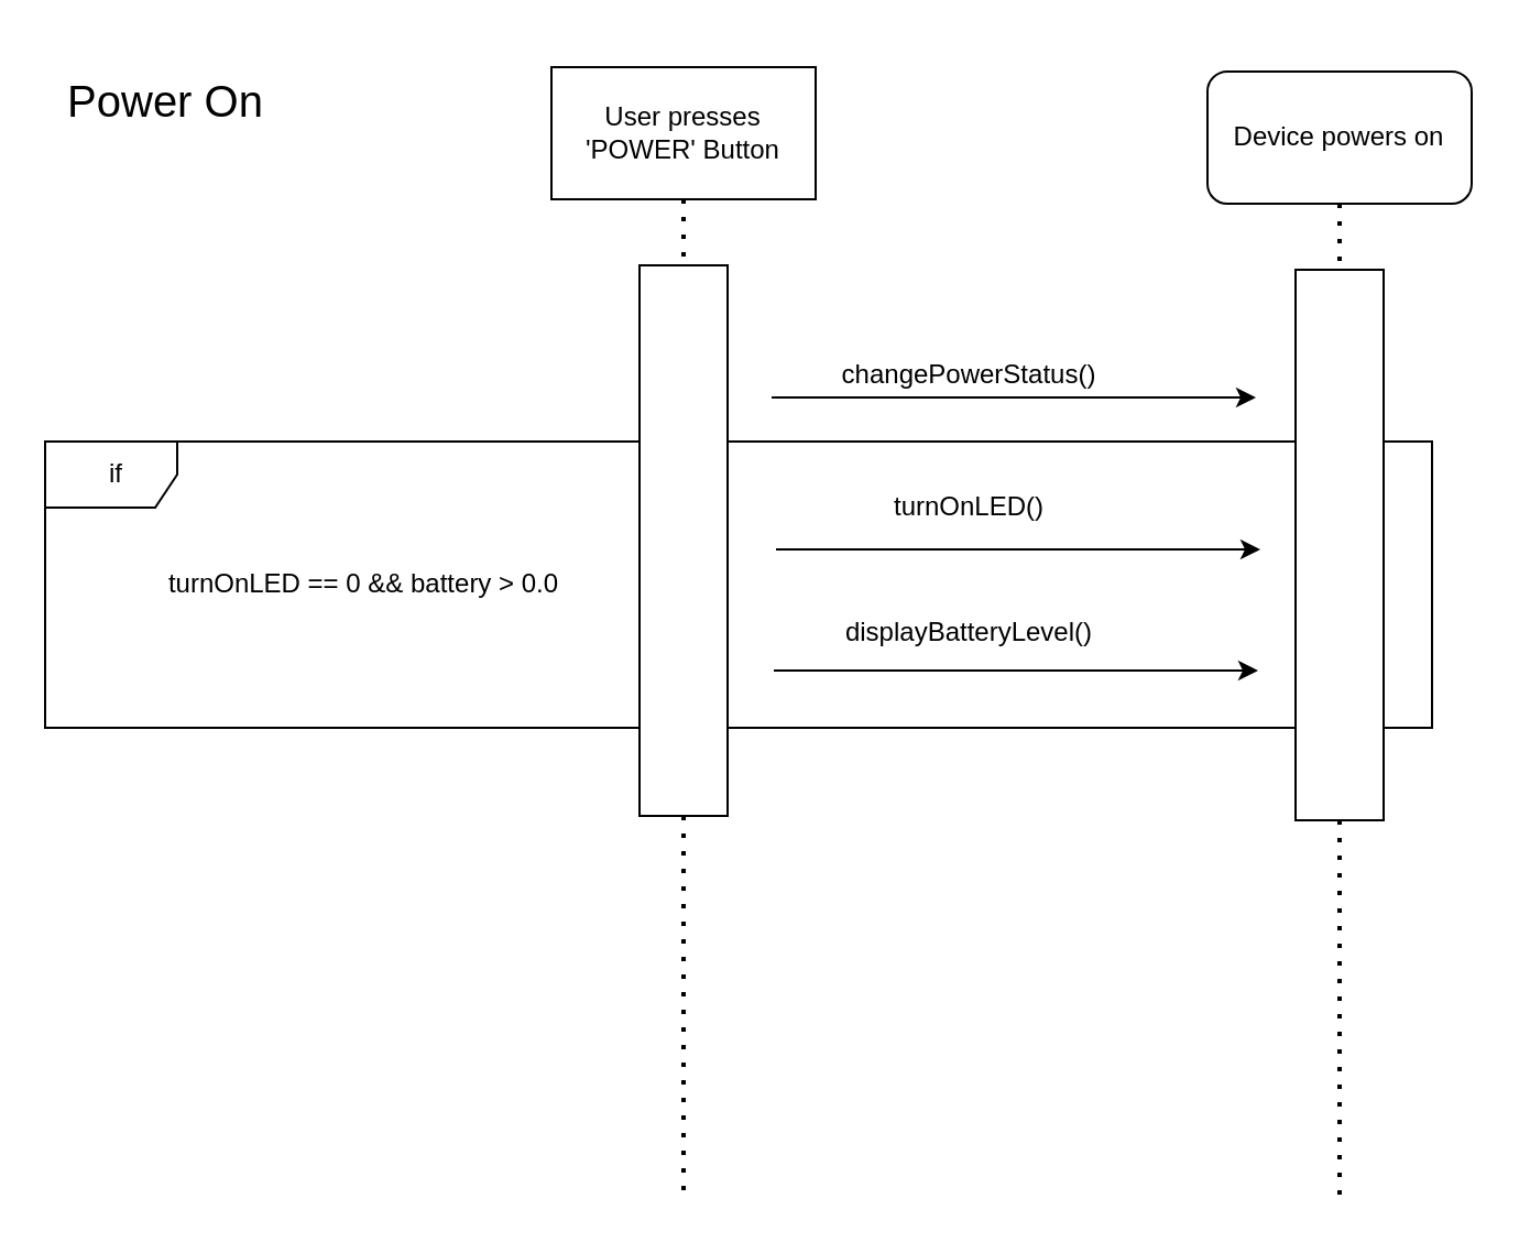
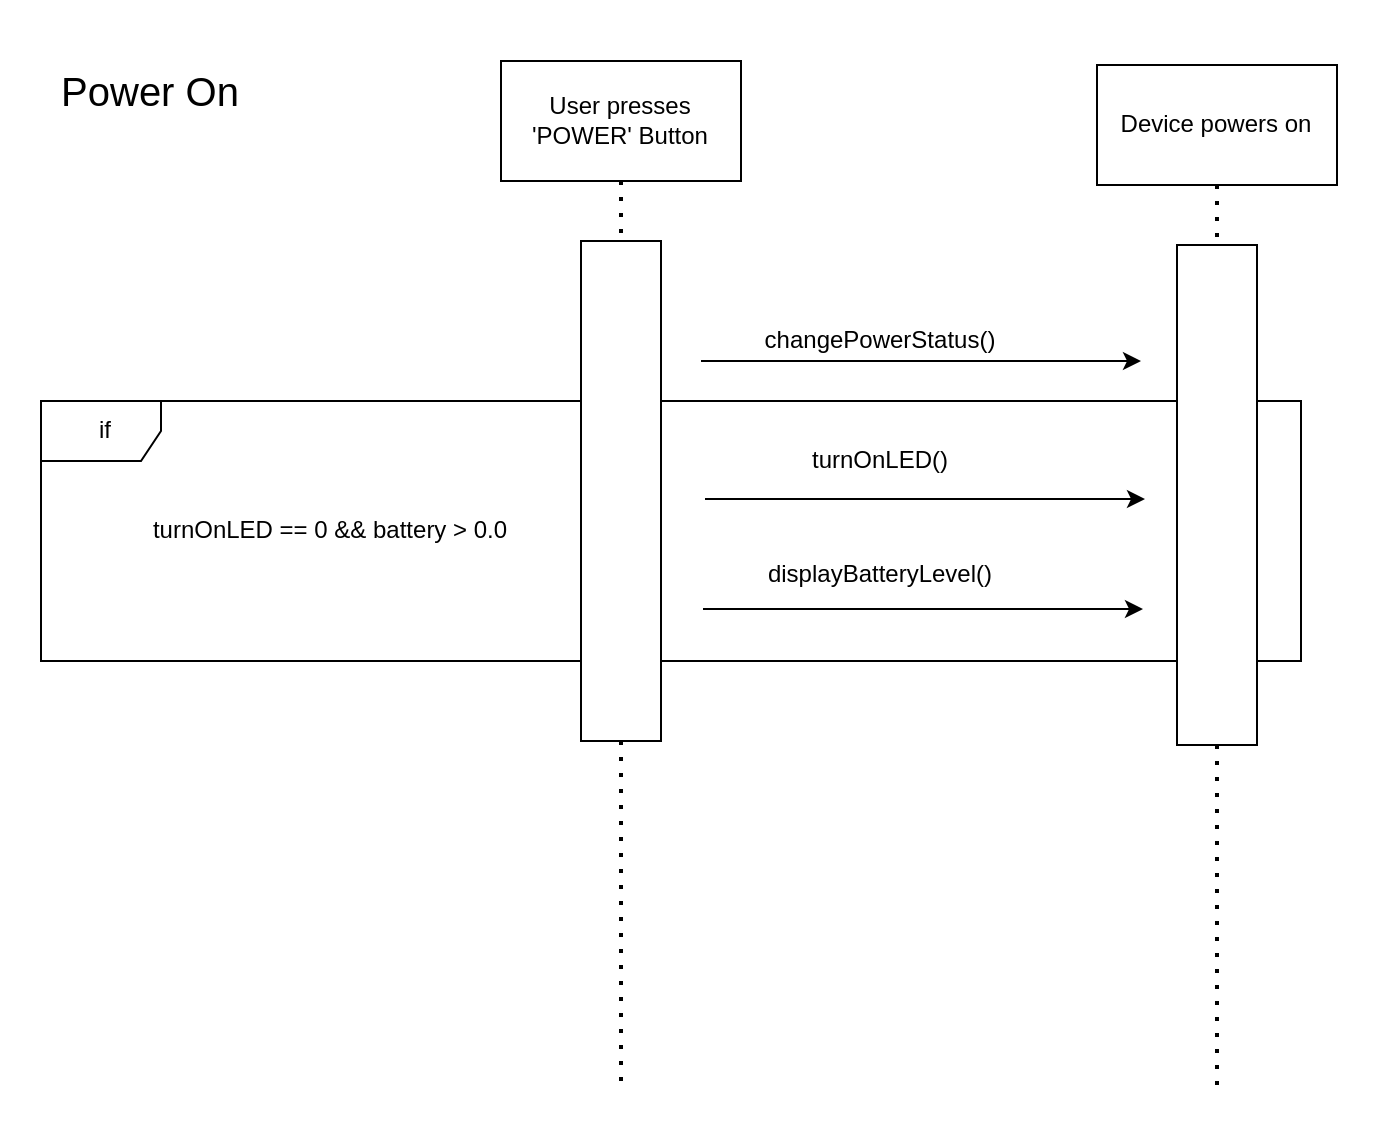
  <mxCell id="0" />
  <mxCell id="1" parent="0" />
  <mxCell id="2" value="if" style="shape=umlFrame;whiteSpace=wrap;html=1;width=60;height=30;boundedLbl=1;verticalAlign=middle;align=center;spacingLeft=5;" parent="1" vertex="1"><mxGeometry x="20" y="200" width="630" height="130" as="geometry" /></mxCell>
  <mxCell id="3" value="User presses 'POWER' Button" style="rounded=0;whiteSpace=wrap;html=1;" parent="1" vertex="1"><mxGeometry x="250" y="30" width="120" height="60" as="geometry" /></mxCell>
  <mxCell id="4" value="" style="endArrow=none;dashed=1;html=1;dashPattern=1 3;strokeWidth=2;rounded=0;exitX=0.5;exitY=1;exitDx=0;exitDy=0;startArrow=none;" parent="1" source="11" edge="1"><mxGeometry width="50" height="50" relative="1" as="geometry"><mxPoint x="520" y="380" as="sourcePoint" /><mxPoint x="310" y="540" as="targetPoint" /></mxGeometry></mxCell>
  <mxCell id="5" value="" style="endArrow=none;dashed=1;html=1;dashPattern=1 3;strokeWidth=2;rounded=0;exitX=0.5;exitY=1;exitDx=0;exitDy=0;" parent="1" source="3" target="11" edge="1"><mxGeometry width="50" height="50" relative="1" as="geometry"><mxPoint x="300" y="100" as="sourcePoint" /><mxPoint x="300" y="780" as="targetPoint" /></mxGeometry></mxCell>
  <mxCell id="6" value="changePowerStatus()" style="text;html=1;strokeColor=none;fillColor=none;align=center;verticalAlign=middle;whiteSpace=wrap;rounded=0;" parent="1" vertex="1"><mxGeometry x="365" y="160" width="150" height="20" as="geometry" /></mxCell>
  <mxCell id="7" value="turnOnLED == 0 &amp;amp;&amp;amp; battery &amp;gt; 0.0" style="text;html=1;strokeColor=none;fillColor=none;align=center;verticalAlign=middle;whiteSpace=wrap;rounded=0;" parent="1" vertex="1"><mxGeometry x="60" y="250" width="210" height="30" as="geometry" /></mxCell>
  <mxCell id="8" value="" style="endArrow=classic;html=1;rounded=0;" parent="1" edge="1"><mxGeometry width="50" height="50" relative="1" as="geometry"><mxPoint x="350" y="180" as="sourcePoint" /><mxPoint x="570" y="180" as="targetPoint" /></mxGeometry></mxCell>
  <mxCell id="9" value="turnOnLED()" style="text;html=1;strokeColor=none;fillColor=none;align=center;verticalAlign=middle;whiteSpace=wrap;rounded=0;" parent="1" vertex="1"><mxGeometry x="365" y="220" width="150" height="20" as="geometry" /></mxCell>
  <mxCell id="10" value="displayBatteryLevel()" style="text;html=1;strokeColor=none;fillColor=none;align=center;verticalAlign=middle;whiteSpace=wrap;rounded=0;" parent="1" vertex="1"><mxGeometry x="365" y="277" width="150" height="20" as="geometry" /></mxCell>
  <mxCell id="11" value="" style="rounded=0;whiteSpace=wrap;html=1;" parent="1" vertex="1"><mxGeometry x="290" y="120" width="40" height="250" as="geometry" /></mxCell>
- <mxCell id="12" value="Device powers on" style="whiteSpace=wrap;html=1;rounded=1;" parent="1" vertex="1"><mxGeometry x="548" y="32" width="120" height="60" as="geometry" /></mxCell>
+ <mxCell id="12" value="Device powers on" style="rounded=0;whiteSpace=wrap;html=1;" parent="1" vertex="1"><mxGeometry x="548" y="32" width="120" height="60" as="geometry" /></mxCell>
  <mxCell id="13" value="" style="endArrow=none;dashed=1;html=1;dashPattern=1 3;strokeWidth=2;rounded=0;exitX=0.5;exitY=1;exitDx=0;exitDy=0;startArrow=none;" parent="1" source="15" edge="1"><mxGeometry width="50" height="50" relative="1" as="geometry"><mxPoint x="818" y="382" as="sourcePoint" /><mxPoint x="608" y="542" as="targetPoint" /></mxGeometry></mxCell>
  <mxCell id="14" value="" style="endArrow=none;dashed=1;html=1;dashPattern=1 3;strokeWidth=2;rounded=0;exitX=0.5;exitY=1;exitDx=0;exitDy=0;" parent="1" source="12" target="15" edge="1"><mxGeometry width="50" height="50" relative="1" as="geometry"><mxPoint x="598" y="102" as="sourcePoint" /><mxPoint x="598" y="782" as="targetPoint" /></mxGeometry></mxCell>
  <mxCell id="15" value="" style="rounded=0;whiteSpace=wrap;html=1;" parent="1" vertex="1"><mxGeometry x="588" y="122" width="40" height="250" as="geometry" /></mxCell>
  <mxCell id="16" value="" style="endArrow=classic;html=1;rounded=0;" parent="1" edge="1"><mxGeometry width="50" height="50" relative="1" as="geometry"><mxPoint x="351" y="304" as="sourcePoint" /><mxPoint x="571" y="304" as="targetPoint" /></mxGeometry></mxCell>
  <mxCell id="17" value="" style="endArrow=classic;html=1;rounded=0;" parent="1" edge="1"><mxGeometry width="50" height="50" relative="1" as="geometry"><mxPoint x="352" y="249" as="sourcePoint" /><mxPoint x="572" y="249" as="targetPoint" /></mxGeometry></mxCell>
  <mxCell id="18" value="&lt;font style=&quot;font-size: 20px&quot;&gt;Power On&lt;/font&gt;" style="text;html=1;strokeColor=none;fillColor=none;align=center;verticalAlign=middle;whiteSpace=wrap;rounded=0;" parent="1" vertex="1"><mxGeometry x="20" y="20" width="110" height="50" as="geometry" /></mxCell>
